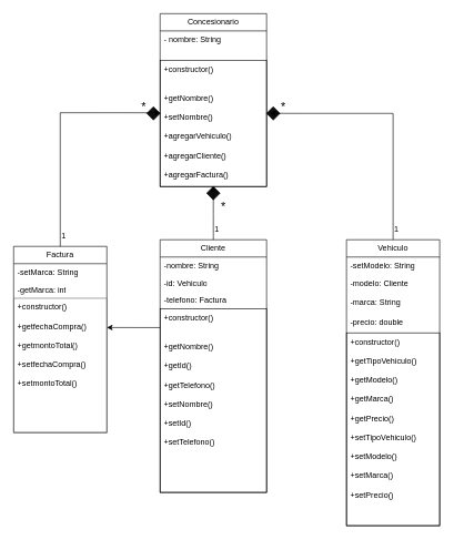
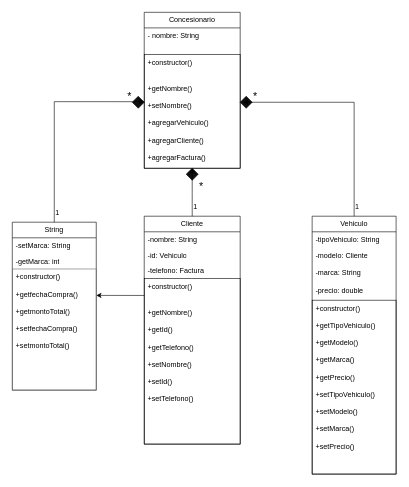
  <mxCell id="0" />
  <mxCell id="1" parent="0" />
  <mxCell id="2" value="" style="rhombus;whiteSpace=wrap;html=1;fillColor=light-dark(#0F0F0F,var(--ge-dark-color, #121212));" vertex="1" parent="1"><mxGeometry x="310" y="280" width="20" height="20" as="geometry" /></mxCell>
  <mxCell id="3" style="edgeStyle=orthogonalEdgeStyle;rounded=0;orthogonalLoop=1;jettySize=auto;html=1;exitX=0.5;exitY=0;exitDx=0;exitDy=0;" edge="1" parent="1" source="11"><mxGeometry relative="1" as="geometry"><mxPoint x="320" y="280" as="targetPoint" /></mxGeometry></mxCell>
  <mxCell id="4" value="Concesionario" style="swimlane;fontStyle=0;childLayout=stackLayout;horizontal=1;startSize=26;fillColor=none;horizontalStack=0;resizeParent=1;resizeParentMax=0;resizeLast=0;collapsible=1;marginBottom=0;whiteSpace=wrap;html=1;" parent="1" vertex="1"><mxGeometry x="240" y="20" width="160" height="260" as="geometry" /></mxCell>
  <mxCell id="5" value="- nombre: String" style="text;strokeColor=none;fillColor=none;align=left;verticalAlign=top;spacingLeft=4;spacingRight=4;overflow=hidden;rotatable=0;points=[[0,0.5],[1,0.5]];portConstraint=eastwest;whiteSpace=wrap;html=1;" parent="4" vertex="1"><mxGeometry y="26" width="160" height="44" as="geometry" /></mxCell>
  <mxCell id="6" value="+constructor()&lt;div&gt;&lt;br&gt;&lt;div&gt;&lt;br&gt;&lt;/div&gt;&lt;div&gt;+getNombre()&lt;/div&gt;&lt;div&gt;&lt;br&gt;&lt;/div&gt;&lt;div&gt;+setNombre()&lt;/div&gt;&lt;/div&gt;&lt;div&gt;&lt;br&gt;&lt;/div&gt;&lt;div&gt;+agregarVehiculo()&lt;/div&gt;&lt;div&gt;&lt;br&gt;&lt;/div&gt;&lt;div&gt;+agregarCliente()&lt;/div&gt;&lt;div&gt;&lt;br&gt;&lt;/div&gt;&lt;div&gt;+agregarFactura()&amp;nbsp;&lt;/div&gt;" style="text;strokeColor=#000000;fillColor=none;align=left;verticalAlign=top;spacingLeft=4;spacingRight=4;overflow=hidden;rotatable=0;points=[[0,0.5],[1,0.5]];portConstraint=eastwest;whiteSpace=wrap;html=1;" parent="4" vertex="1"><mxGeometry y="70" width="160" height="190" as="geometry" /></mxCell>
  <mxCell id="7" value="Vehiculo" style="swimlane;fontStyle=0;childLayout=stackLayout;horizontal=1;startSize=26;fillColor=none;horizontalStack=0;resizeParent=1;resizeParentMax=0;resizeLast=0;collapsible=1;marginBottom=0;whiteSpace=wrap;html=1;" parent="1" vertex="1"><mxGeometry x="520" y="360" width="140" height="430" as="geometry" /></mxCell>
- <mxCell id="8" value="-setModelo: String" style="text;strokeColor=none;fillColor=none;align=left;verticalAlign=top;spacingLeft=4;spacingRight=4;overflow=hidden;rotatable=0;points=[[0,0.5],[1,0.5]];portConstraint=eastwest;whiteSpace=wrap;html=1;" parent="7" vertex="1"><mxGeometry y="26" width="140" height="26" as="geometry" /></mxCell>
+ <mxCell id="8" value="-tipoVehiculo: String" style="text;strokeColor=none;fillColor=none;align=left;verticalAlign=top;spacingLeft=4;spacingRight=4;overflow=hidden;rotatable=0;points=[[0,0.5],[1,0.5]];portConstraint=eastwest;whiteSpace=wrap;html=1;" parent="7" vertex="1"><mxGeometry y="26" width="140" height="26" as="geometry" /></mxCell>
  <mxCell id="9" value="-modelo: Cliente&lt;div&gt;&lt;br&gt;&lt;/div&gt;&lt;div&gt;-marca: String&lt;/div&gt;&lt;div&gt;&lt;br&gt;&lt;/div&gt;&lt;div&gt;-precio: double&lt;/div&gt;" style="text;strokeColor=none;fillColor=none;align=left;verticalAlign=top;spacingLeft=4;spacingRight=4;overflow=hidden;rotatable=0;points=[[0,0.5],[1,0.5]];portConstraint=eastwest;whiteSpace=wrap;html=1;" parent="7" vertex="1"><mxGeometry y="52" width="140" height="88" as="geometry" /></mxCell>
  <mxCell id="10" value="+constructor()&lt;div&gt;&lt;br&gt;&lt;/div&gt;&lt;div&gt;+getTipoVehiculo()&lt;/div&gt;&lt;div&gt;&lt;br&gt;&lt;/div&gt;&lt;div&gt;+getModelo()&lt;/div&gt;&lt;div&gt;&lt;br&gt;&lt;/div&gt;&lt;div&gt;+getMarca()&lt;/div&gt;&lt;div&gt;&lt;br&gt;&lt;/div&gt;&lt;div&gt;+getPrecio()&lt;/div&gt;&lt;div&gt;&lt;br&gt;&lt;/div&gt;&lt;div&gt;+setTipoVehiculo()&lt;/div&gt;&lt;div&gt;&lt;br&gt;&lt;/div&gt;&lt;div&gt;+setModelo()&lt;/div&gt;&lt;div&gt;&lt;br&gt;&lt;/div&gt;&lt;div&gt;+setMarca()&lt;/div&gt;&lt;div&gt;&lt;br&gt;&lt;/div&gt;&lt;div&gt;+setPrecio()&lt;/div&gt;" style="text;strokeColor=#000000;fillColor=none;align=left;verticalAlign=top;spacingLeft=4;spacingRight=4;overflow=hidden;rotatable=0;points=[[0,0.5],[1,0.5]];portConstraint=eastwest;whiteSpace=wrap;html=1;" vertex="1" parent="7"><mxGeometry y="140" width="140" height="290" as="geometry" /></mxCell>
  <mxCell id="11" value="Cliente" style="swimlane;fontStyle=0;childLayout=stackLayout;horizontal=1;startSize=26;fillColor=none;horizontalStack=0;resizeParent=1;resizeParentMax=0;resizeLast=0;collapsible=1;marginBottom=0;whiteSpace=wrap;html=1;" parent="1" vertex="1"><mxGeometry x="240" y="360" width="160" height="380" as="geometry" /></mxCell>
  <mxCell id="12" value="-nombre: String" style="text;strokeColor=none;fillColor=none;align=left;verticalAlign=top;spacingLeft=4;spacingRight=4;overflow=hidden;rotatable=0;points=[[0,0.5],[1,0.5]];portConstraint=eastwest;whiteSpace=wrap;html=1;" parent="11" vertex="1"><mxGeometry y="26" width="160" height="26" as="geometry" /></mxCell>
  <mxCell id="13" value="-id: Vehiculo" style="text;strokeColor=none;fillColor=none;align=left;verticalAlign=top;spacingLeft=4;spacingRight=4;overflow=hidden;rotatable=0;points=[[0,0.5],[1,0.5]];portConstraint=eastwest;whiteSpace=wrap;html=1;" parent="11" vertex="1"><mxGeometry y="52" width="160" height="26" as="geometry" /></mxCell>
  <mxCell id="14" value="-telefono: Factura&amp;nbsp;" style="text;strokeColor=none;fillColor=none;align=left;verticalAlign=top;spacingLeft=4;spacingRight=4;overflow=hidden;rotatable=0;points=[[0,0.5],[1,0.5]];portConstraint=eastwest;whiteSpace=wrap;html=1;" parent="11" vertex="1"><mxGeometry y="78" width="160" height="26" as="geometry" /></mxCell>
  <mxCell id="15" value="+constructor()&lt;div&gt;&lt;br&gt;&lt;/div&gt;&lt;div&gt;&lt;br&gt;&lt;/div&gt;&lt;div&gt;+getNombre()&lt;/div&gt;&lt;div&gt;&lt;br&gt;&lt;/div&gt;&lt;div&gt;+getId()&lt;/div&gt;&lt;div&gt;&lt;br&gt;&lt;/div&gt;&lt;div&gt;+getTelefono()&lt;br&gt;&lt;div&gt;&lt;br&gt;&lt;/div&gt;&lt;div&gt;+setNombre()&lt;/div&gt;&lt;div&gt;&lt;br&gt;&lt;/div&gt;&lt;div&gt;+setId()&lt;/div&gt;&lt;div&gt;&lt;br&gt;&lt;/div&gt;&lt;div&gt;+setTelefono()&lt;/div&gt;&lt;div&gt;&lt;br&gt;&lt;/div&gt;&lt;/div&gt;" style="text;strokeColor=#000000;fillColor=none;align=left;verticalAlign=top;spacingLeft=4;spacingRight=4;overflow=hidden;rotatable=0;points=[[0,0.5],[1,0.5]];portConstraint=eastwest;whiteSpace=wrap;html=1;" vertex="1" parent="11"><mxGeometry y="104" width="160" height="276" as="geometry" /></mxCell>
- <mxCell id="16" value="Factura" style="swimlane;fontStyle=0;childLayout=stackLayout;horizontal=1;startSize=26;fillColor=none;horizontalStack=0;resizeParent=1;resizeParentMax=0;resizeLast=0;collapsible=1;marginBottom=0;whiteSpace=wrap;html=1;" parent="1" vertex="1"><mxGeometry x="20" y="370" width="140" height="280" as="geometry" /></mxCell>
+ <mxCell id="16" value="String" style="swimlane;fontStyle=0;childLayout=stackLayout;horizontal=1;startSize=26;fillColor=none;horizontalStack=0;resizeParent=1;resizeParentMax=0;resizeLast=0;collapsible=1;marginBottom=0;whiteSpace=wrap;html=1;" parent="1" vertex="1"><mxGeometry x="20" y="370" width="140" height="280" as="geometry" /></mxCell>
  <mxCell id="17" value="-setMarca: String" style="text;strokeColor=none;fillColor=none;align=left;verticalAlign=top;spacingLeft=4;spacingRight=4;overflow=hidden;rotatable=0;points=[[0,0.5],[1,0.5]];portConstraint=eastwest;whiteSpace=wrap;html=1;" parent="16" vertex="1"><mxGeometry y="26" width="140" height="26" as="geometry" /></mxCell>
  <mxCell id="18" value="-getMarca: int" style="text;strokeColor=none;fillColor=none;align=left;verticalAlign=top;spacingLeft=4;spacingRight=4;overflow=hidden;rotatable=0;points=[[0,0.5],[1,0.5]];portConstraint=eastwest;whiteSpace=wrap;html=1;" parent="16" vertex="1"><mxGeometry y="52" width="140" height="26" as="geometry" /></mxCell>
  <mxCell id="19" value="+constructor()&lt;div&gt;&lt;br&gt;&lt;/div&gt;&lt;div&gt;+getfechaCompra()&lt;/div&gt;&lt;div&gt;&lt;br&gt;&lt;/div&gt;&lt;div&gt;+getmontoTotal()&lt;/div&gt;&lt;div&gt;&lt;br&gt;&lt;/div&gt;&lt;div&gt;+setfechaCompra()&lt;/div&gt;&lt;div&gt;&lt;br&gt;&lt;/div&gt;&lt;div&gt;+setmontoTotal()&lt;/div&gt;" style="text;strokeColor=#6B6B6B;fillColor=none;align=left;verticalAlign=top;spacingLeft=4;spacingRight=4;overflow=hidden;rotatable=0;points=[[0,0.5],[1,0.5]];portConstraint=eastwest;whiteSpace=wrap;html=1;" vertex="1" parent="16"><mxGeometry y="78" width="140" height="202" as="geometry" /></mxCell>
  <mxCell id="20" value="&lt;span style=&quot;font-weight: normal;&quot;&gt;&lt;font style=&quot;font-size: 18px;&quot;&gt;*&lt;/font&gt;&lt;/span&gt;" style="text;html=1;align=center;verticalAlign=middle;resizable=0;points=[];autosize=1;strokeColor=none;fillColor=none;fontStyle=1" vertex="1" parent="1"><mxGeometry x="320" y="290" width="30" height="40" as="geometry" /></mxCell>
  <mxCell id="21" value="&lt;span style=&quot;font-weight: 400;&quot;&gt;1&lt;/span&gt;" style="text;html=1;align=center;verticalAlign=middle;resizable=0;points=[];autosize=1;strokeColor=none;fillColor=none;fontStyle=1" vertex="1" parent="1"><mxGeometry x="310" y="330" width="30" height="30" as="geometry" /></mxCell>
  <mxCell id="22" value="" style="rhombus;whiteSpace=wrap;html=1;fillColor=light-dark(#0F0F0F,var(--ge-dark-color, #121212));" vertex="1" parent="1"><mxGeometry x="400" y="160" width="20" height="20" as="geometry" /></mxCell>
  <mxCell id="23" value="" style="edgeStyle=orthogonalEdgeStyle;rounded=0;orthogonalLoop=1;jettySize=auto;html=1;exitX=0.5;exitY=0;exitDx=0;exitDy=0;entryX=1.031;entryY=0.421;entryDx=0;entryDy=0;entryPerimeter=0;" edge="1" parent="1" source="7" target="6"><mxGeometry relative="1" as="geometry"><mxPoint x="590" y="360" as="sourcePoint" /><mxPoint x="450" y="180" as="targetPoint" /></mxGeometry></mxCell>
  <mxCell id="24" value="&lt;span style=&quot;font-weight: normal;&quot;&gt;&lt;font style=&quot;font-size: 18px;&quot;&gt;*&lt;/font&gt;&lt;/span&gt;" style="text;html=1;align=center;verticalAlign=middle;resizable=0;points=[];autosize=1;strokeColor=none;fillColor=none;fontStyle=1" vertex="1" parent="1"><mxGeometry x="410" y="140" width="30" height="40" as="geometry" /></mxCell>
  <mxCell id="25" value="&lt;span style=&quot;font-weight: 400;&quot;&gt;1&lt;/span&gt;" style="text;html=1;align=center;verticalAlign=middle;resizable=0;points=[];autosize=1;strokeColor=none;fillColor=none;fontStyle=1" vertex="1" parent="1"><mxGeometry x="580" y="330" width="30" height="30" as="geometry" /></mxCell>
  <mxCell id="26" value="" style="rhombus;whiteSpace=wrap;html=1;fillColor=light-dark(#0F0F0F,var(--ge-dark-color, #121212));" vertex="1" parent="1"><mxGeometry x="220" y="160" width="20" height="20" as="geometry" /></mxCell>
  <mxCell id="27" style="edgeStyle=orthogonalEdgeStyle;rounded=0;orthogonalLoop=1;jettySize=auto;html=1;exitX=0.5;exitY=0;exitDx=0;exitDy=0;entryX=0;entryY=0.416;entryDx=0;entryDy=0;entryPerimeter=0;" edge="1" parent="1" source="16" target="6"><mxGeometry relative="1" as="geometry" /></mxCell>
  <mxCell id="28" value="&lt;span style=&quot;font-weight: 400;&quot;&gt;1&lt;/span&gt;" style="text;html=1;align=center;verticalAlign=middle;resizable=0;points=[];autosize=1;strokeColor=none;fillColor=none;fontStyle=1" vertex="1" parent="1"><mxGeometry x="80" y="340" width="30" height="30" as="geometry" /></mxCell>
  <mxCell id="29" value="&lt;span style=&quot;font-weight: normal;&quot;&gt;&lt;font style=&quot;font-size: 18px;&quot;&gt;*&lt;/font&gt;&lt;/span&gt;" style="text;html=1;align=center;verticalAlign=middle;resizable=0;points=[];autosize=1;strokeColor=none;fillColor=none;fontStyle=1" vertex="1" parent="1"><mxGeometry x="200" y="140" width="30" height="40" as="geometry" /></mxCell>
  <mxCell id="30" value="" style="endArrow=classic;html=1;rounded=0;entryX=1;entryY=0.218;entryDx=0;entryDy=0;entryPerimeter=0;exitX=0;exitY=0.102;exitDx=0;exitDy=0;exitPerimeter=0;" edge="1" parent="1" source="15" target="19"><mxGeometry width="50" height="50" relative="1" as="geometry"><mxPoint x="210" y="440" as="sourcePoint" /><mxPoint x="260" y="390" as="targetPoint" /></mxGeometry></mxCell>
